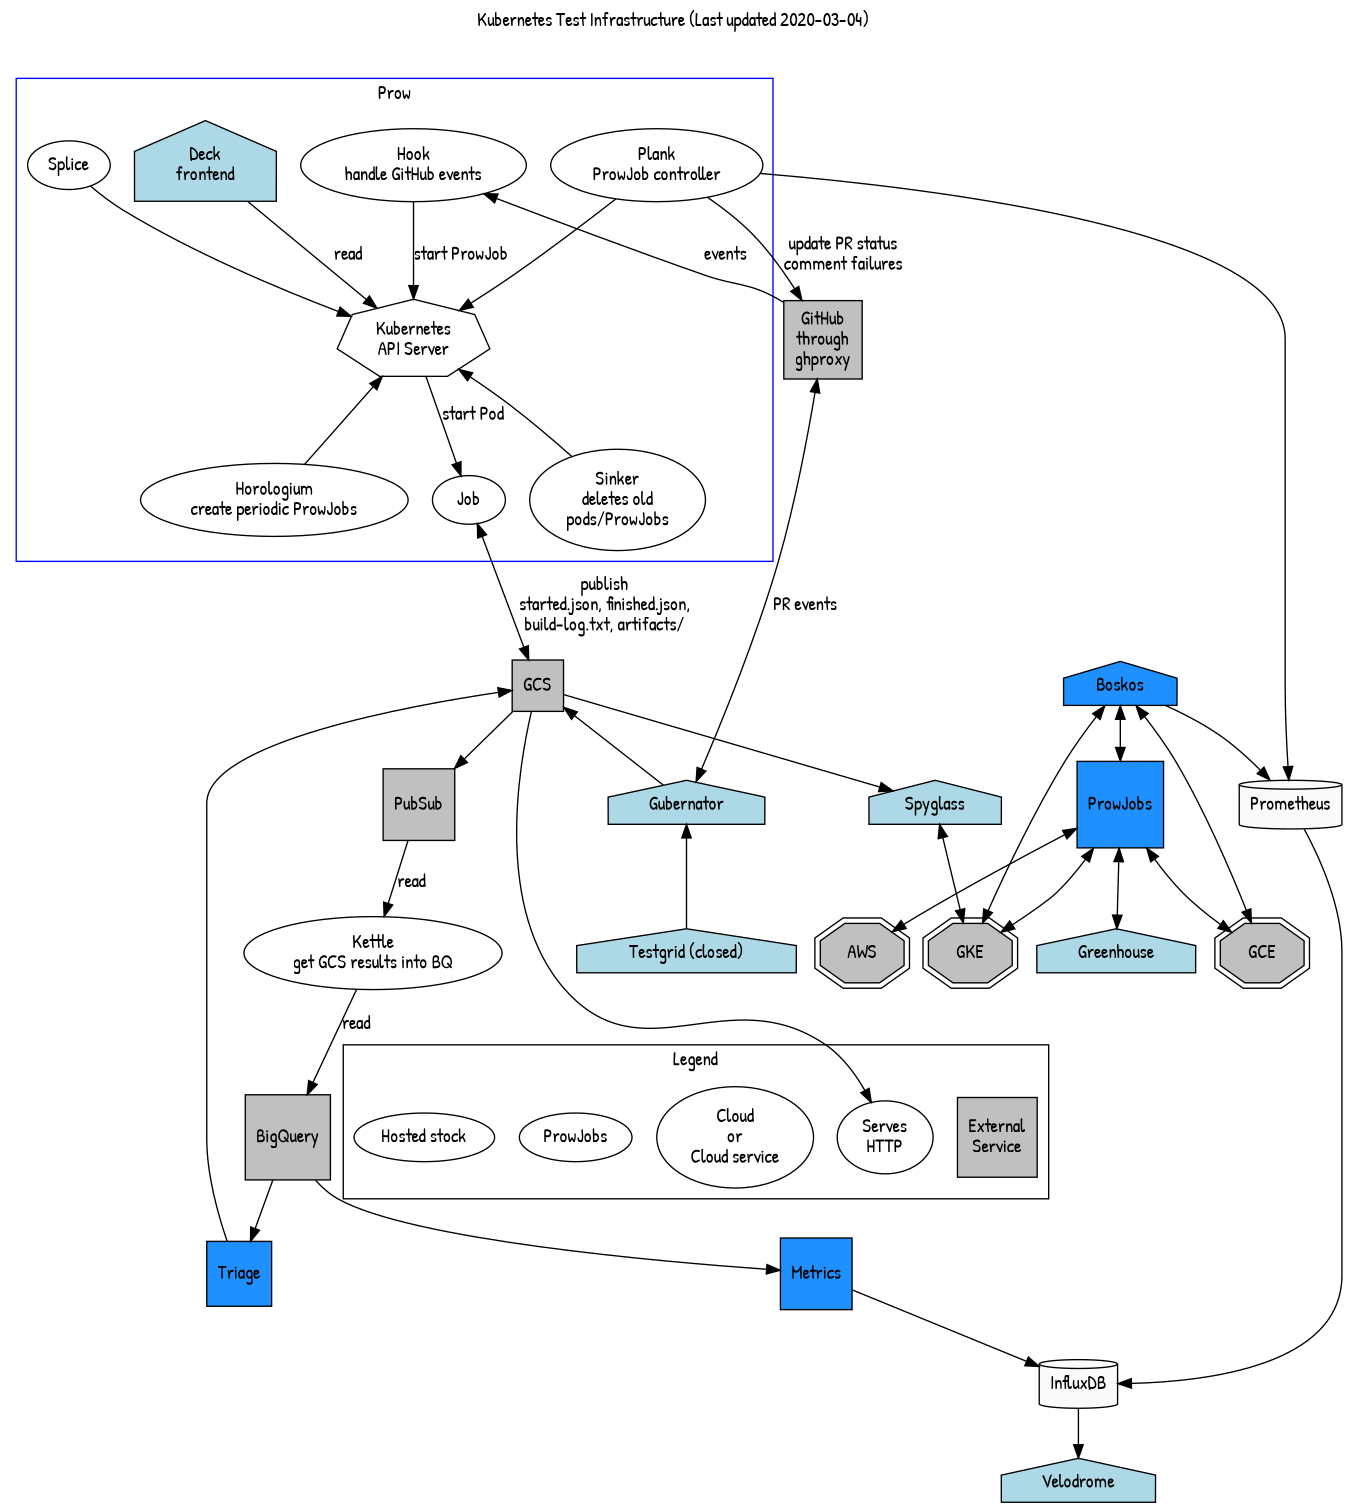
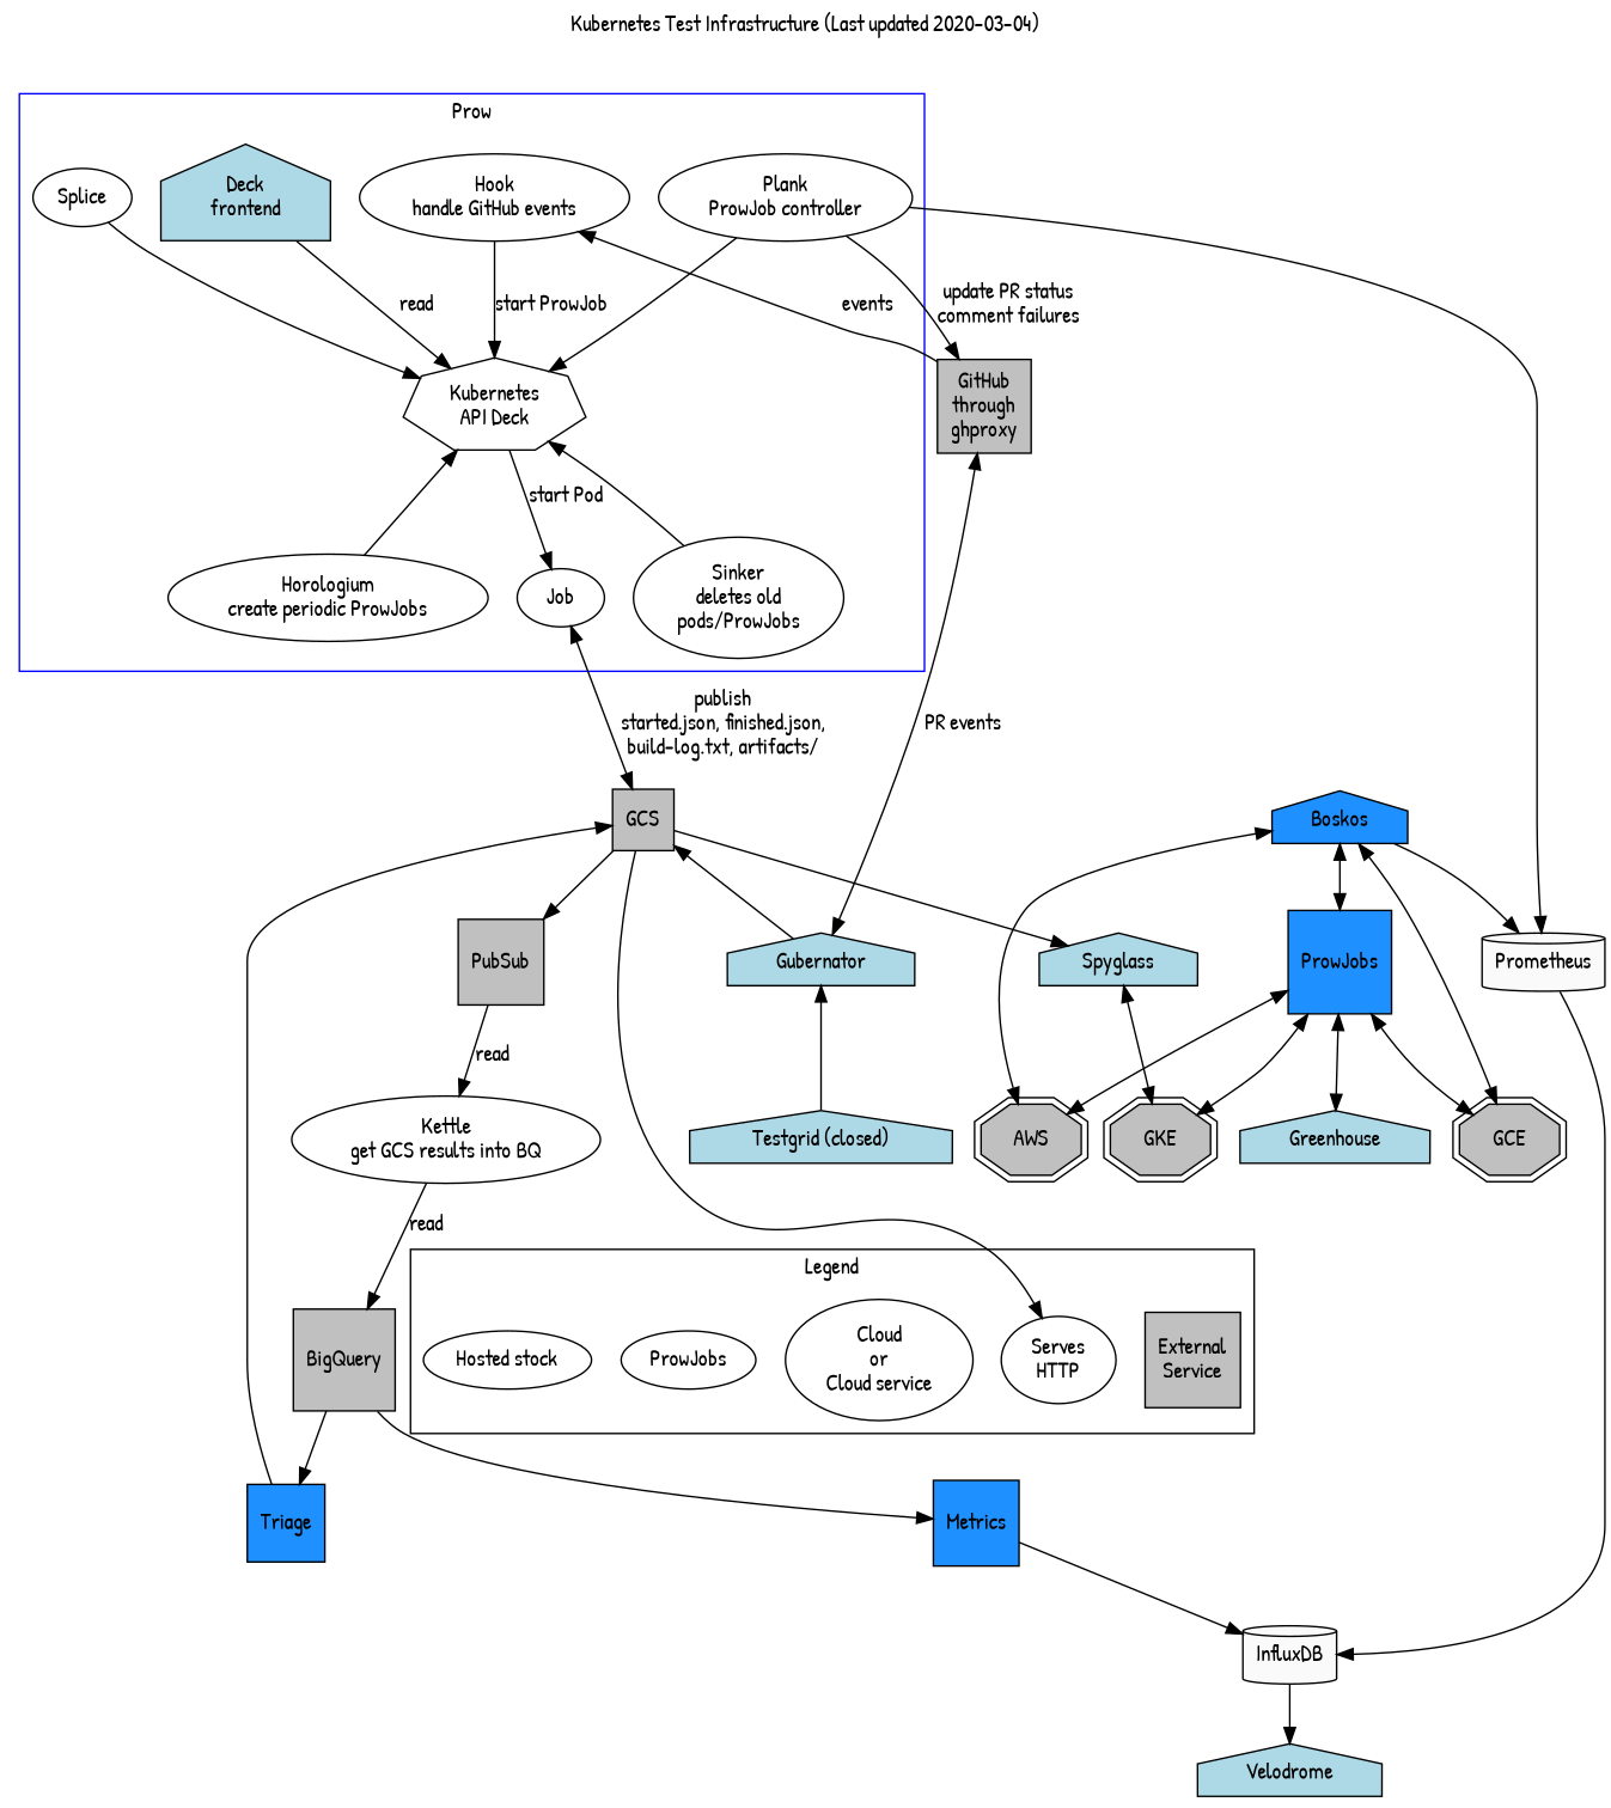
  digraph {
    compound=true
    fontname="Patrick Hand"
    label="Kubernetes Test Infrastructure (Last updated 2020-03-04)"
    labelloc=t
    node [fontname="Patrick Hand" style=filled]
    edge [fontname="Patrick Hand"]
    n1 [fillcolor=lightblue label="Deck\nfrontend" shape=house]
-   n2 [label="Kubernetes\nAPI Server" shape=septagon style=""]
+   n2 [label="Kubernetes\nAPI Deck" shape=septagon style=""]
    n3 [label="Hook\nhandle GitHub events" style=""]
    n4 [label="Plank\nProwJob controller" style=""]
    n5 [label="Sinker\ndeletes old\npods/ProwJobs" style=""]
    n6 [label="Horologium\ncreate periodic ProwJobs" style=""]
    Job [style=""]
    Splice [style=""]
    n9 [fillcolor=gray label="External\nService" shape=square]
    n10 [label="Serves\nHTTP" style=""]
    n11 [label="Cloud\nor\nCloud service" style=""]
    n12 [label=ProwJobs style=""]
    n13 [label="Hosted stock" style=""]
    "GitHub\nthrough\nghproxy" [fillcolor=gray shape=square]
    Prometheus [fillcolor=gray98 shape=cylinder]
    GCS [fillcolor=gray shape=square]
    PubSub [fillcolor=gray shape=square]
    Spyglass [fillcolor=lightblue shape=house]
    Gubernator [fillcolor=lightblue shape=house]
    Triage [fillcolor=dodgerblue1 shape=square]
    n21 [label="Kettle\nget GCS results into BQ" style=""]
    GKE [fillcolor=gray shape=doubleoctagon]
    "Testgrid (closed)" [fillcolor=lightblue shape=house]
    BigQuery [fillcolor=gray shape=square]
    Metrics [fillcolor=dodgerblue1 shape=square]
    InfluxDB [fillcolor=gray98 shape=cylinder]
    Velodrome [fillcolor=lightblue shape=house]
    Boskos [fillcolor=dodgerblue1 shape=house]
    GCE [fillcolor=gray shape=doubleoctagon]
    ProwJobs [fillcolor=dodgerblue1 shape=square]
    Greenhouse [fillcolor=lightblue shape=house]
    AWS [fillcolor=gray shape=doubleoctagon]
    subgraph cluster_1 {
      color=blue
      label=Prow
      n1
      n2
      n3
      n4
      n5
      n6
      Job
      Splice
    }
    subgraph cluster_2 {
      label=Legend
      rank=sink
      n9
      n10
      n11
      n12
      n13
    }
    n1 -> n2 [label=read]
    n2 -> n5 [dir=back]
    n2 -> n6 [dir=back]
    n2 -> Job [label="start Pod"]
    n3 -> n2 [label="start ProwJob"]
    n4 -> n2
    n4 -> "GitHub\nthrough\nghproxy" [label="update PR status\ncomment failures"]
    n4 -> Prometheus
    Job -> GCS [dir=both label="publish\nstarted.json, finished.json,\nbuild-log.txt, artifacts/"]
    Splice -> n2
    "GitHub\nthrough\nghproxy" -> n3 [label=events]
    "GitHub\nthrough\nghproxy" -> Gubernator [dir=both label="PR events"]
    Prometheus -> InfluxDB
    GCS -> n10
    GCS -> PubSub
    GCS -> Spyglass
    GCS -> Gubernator [dir=back]
    GCS -> Triage [dir=back]
    PubSub -> n21 [label=read]
    Spyglass -> GKE [dir=both]
    Gubernator -> "Testgrid (closed)" [dir=back]
    n21 -> BigQuery [label=read]
    "Testgrid (closed)" -> n9 [style=invis]
    BigQuery -> Triage
    BigQuery -> Metrics
    Metrics -> InfluxDB
    InfluxDB -> Velodrome
    Boskos -> Prometheus
-   Boskos -> GKE [dir=both]
+   Boskos -> AWS [dir=both]
    Boskos -> GCE [dir=both]
    Boskos -> ProwJobs [dir=both]
    ProwJobs -> GKE [dir=both]
    ProwJobs -> GCE [dir=both]
    ProwJobs -> Greenhouse [dir=both]
    ProwJobs -> AWS [dir=both]
  }
